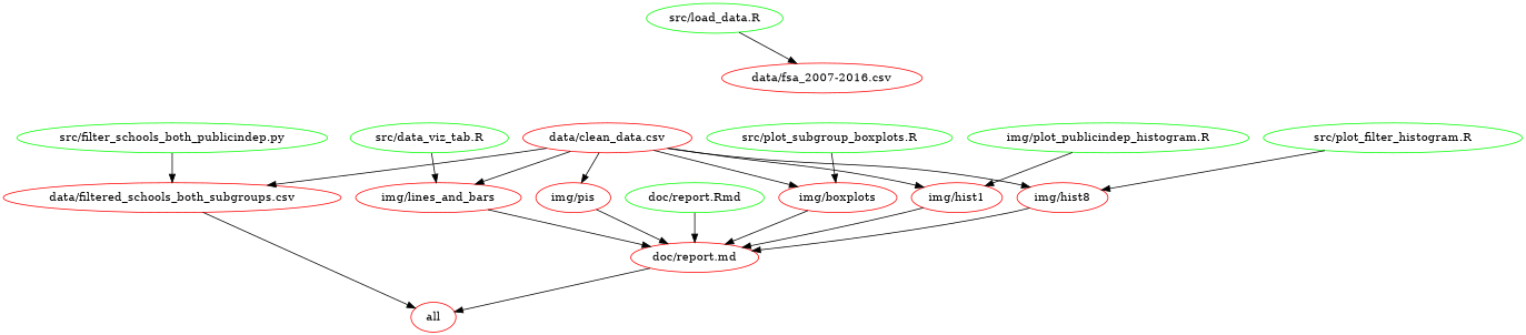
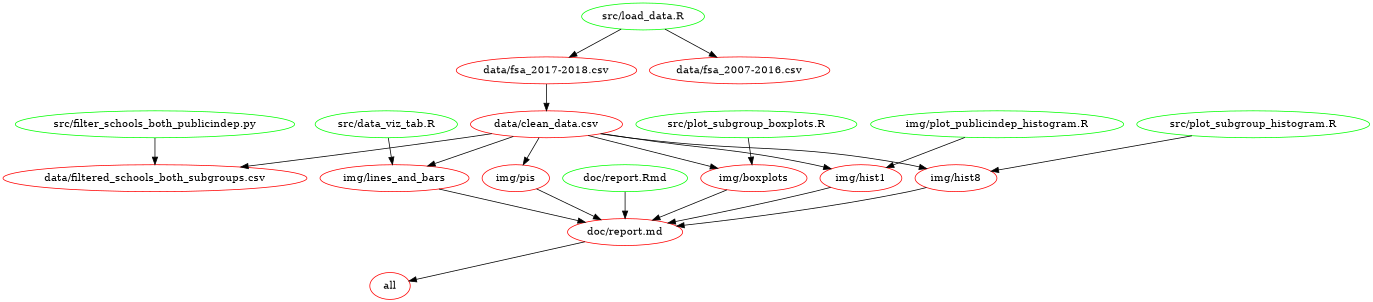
  digraph {
    node [color=red]
    n1 [label=all]
    n2 [label="data/clean_data.csv"]
    n3 [label="data/filtered_schools_both_subgroups.csv"]
    n4 [label="img/boxplots"]
    n5 [label="img/hist1"]
    n6 [label="img/hist8"]
    n7 [label="img/lines_and_bars"]
    n8 [label="img/pis"]
    n9 [label="doc/report.md"]
    n10 [label="data/fsa_2007-2016.csv"]
+   n11 [label="data/fsa_2017-2018.csv"]
    n12 [color=green label="doc/report.Rmd"]
    n13 [color=green label="src/data_viz_tab.R"]
    n14 [color=green label="src/filter_schools_both_publicindep.py"]
    n15 [color=green label="src/load_data.R"]
    n16 [color=green label="img/plot_publicindep_histogram.R"]
    n17 [color=green label="src/plot_subgroup_boxplots.R"]
-   n18 [color=green label="src/plot_filter_histogram.R"]
+   n18 [color=green label="src/plot_subgroup_histogram.R"]
    n2 -> n3
    n2 -> n4
    n2 -> n5
    n2 -> n6
    n2 -> n7
    n2 -> n8
-   n3 -> n1
    n4 -> n9
    n5 -> n9
    n6 -> n9
    n7 -> n9
    n8 -> n9
    n9 -> n1
+   n11 -> n2
    n12 -> n9
    n13 -> n7
    n14 -> n3
    n15 -> n10
+   n15 -> n11
    n16 -> n5
    n17 -> n4
    n18 -> n6
  }
